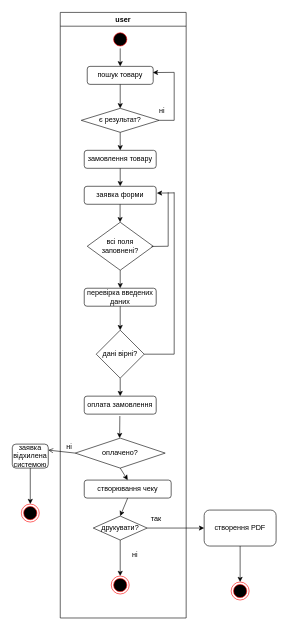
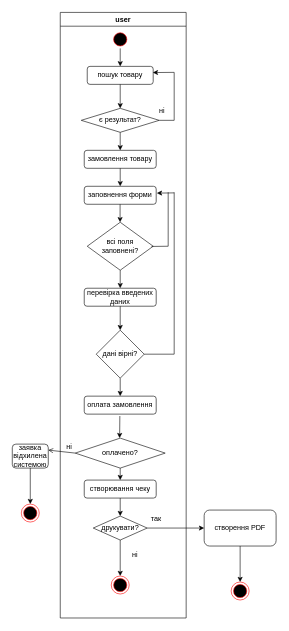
  <mxCell id="0" />
  <mxCell id="1" parent="0" />
  <mxCell id="2" value="user" style="swimlane;whiteSpace=wrap;html=1;startSize=23;" vertex="1" parent="1"><mxGeometry x="100" y="20" width="210" height="1010" as="geometry"><mxRectangle x="10" y="-1640" width="70" height="30" as="alternateBounds" /></mxGeometry></mxCell>
  <mxCell id="3" value="" style="ellipse;html=1;shape=startState;fillColor=#000000;strokeColor=#ff0000;" vertex="1" parent="2"><mxGeometry x="85" y="30" width="30" height="30" as="geometry" /></mxCell>
  <mxCell id="4" value="пошук товару" style="rounded=1;whiteSpace=wrap;html=1;" vertex="1" parent="2"><mxGeometry x="45" y="90" width="110" height="30" as="geometry" /></mxCell>
  <mxCell id="5" value="є результат?" style="rhombus;whiteSpace=wrap;html=1;" vertex="1" parent="2"><mxGeometry x="35" y="160" width="130" height="40" as="geometry" /></mxCell>
  <mxCell id="6" value="ні" style="text;html=1;strokeColor=none;fillColor=none;align=center;verticalAlign=middle;whiteSpace=wrap;rounded=0;" vertex="1" parent="2"><mxGeometry x="140" y="150" width="60" height="30" as="geometry" /></mxCell>
  <mxCell id="7" value="замовлення товару" style="rounded=1;whiteSpace=wrap;html=1;" vertex="1" parent="2"><mxGeometry x="40" y="230" width="120" height="30" as="geometry" /></mxCell>
- <mxCell id="8" value="заявка форми" style="rounded=1;whiteSpace=wrap;html=1;" vertex="1" parent="2"><mxGeometry x="40" y="290" width="120" height="30" as="geometry" /></mxCell>
+ <mxCell id="8" value="заповнення форми" style="rounded=1;whiteSpace=wrap;html=1;" vertex="1" parent="2"><mxGeometry x="40" y="290" width="120" height="30" as="geometry" /></mxCell>
  <mxCell id="9" value="" style="endArrow=classic;html=1;rounded=0;exitX=0.5;exitY=1;exitDx=0;exitDy=0;" edge="1" parent="2"><mxGeometry width="50" height="50" relative="1" as="geometry"><mxPoint x="100" y="260" as="sourcePoint" /><mxPoint x="100" y="290" as="targetPoint" /></mxGeometry></mxCell>
  <mxCell id="10" value="всі поля заповнені?" style="rhombus;whiteSpace=wrap;html=1;" vertex="1" parent="2"><mxGeometry x="45" y="350" width="110" height="80" as="geometry" /></mxCell>
  <mxCell id="11" value="" style="endArrow=classic;html=1;rounded=0;exitX=0.5;exitY=1;exitDx=0;exitDy=0;" edge="1" parent="2"><mxGeometry width="50" height="50" relative="1" as="geometry"><mxPoint x="99.79" y="320" as="sourcePoint" /><mxPoint x="99.79" y="350" as="targetPoint" /></mxGeometry></mxCell>
  <mxCell id="12" value="перевірка введених даних" style="rounded=1;whiteSpace=wrap;html=1;" vertex="1" parent="2"><mxGeometry x="40" y="460" width="120" height="30" as="geometry" /></mxCell>
  <mxCell id="13" value="дані вірні?" style="rhombus;whiteSpace=wrap;html=1;" vertex="1" parent="2"><mxGeometry x="60" y="530" width="80" height="80" as="geometry" /></mxCell>
  <mxCell id="14" value="оплата замовлення" style="rounded=1;whiteSpace=wrap;html=1;" vertex="1" parent="2"><mxGeometry x="40" y="640" width="120" height="30" as="geometry" /></mxCell>
  <mxCell id="15" value="оплачено?" style="rhombus;whiteSpace=wrap;html=1;" vertex="1" parent="2"><mxGeometry x="25" y="710" width="150" height="50" as="geometry" /></mxCell>
  <mxCell id="16" value="ні" style="text;html=1;strokeColor=none;fillColor=none;align=center;verticalAlign=middle;whiteSpace=wrap;rounded=0;" vertex="1" parent="2"><mxGeometry x="-15" y="710" width="60" height="30" as="geometry" /></mxCell>
- <mxCell id="17" value="створювання чеку" style="rounded=1;whiteSpace=wrap;html=1;" vertex="1" parent="2"><mxGeometry x="40" y="780" width="145" height="30" as="geometry" /></mxCell>
+ <mxCell id="17" value="створювання чеку" style="rounded=1;whiteSpace=wrap;html=1;" vertex="1" parent="2"><mxGeometry x="40" y="780" width="120" height="30" as="geometry" /></mxCell>
  <mxCell id="18" value="" style="endArrow=classic;html=1;rounded=0;exitX=0.5;exitY=1;exitDx=0;exitDy=0;entryX=0.5;entryY=0;entryDx=0;entryDy=0;" edge="1" parent="2" source="15" target="17"><mxGeometry width="50" height="50" relative="1" as="geometry"><mxPoint x="90" y="850" as="sourcePoint" /><mxPoint x="140" y="800" as="targetPoint" /></mxGeometry></mxCell>
  <mxCell id="19" value="друкувати?" style="rhombus;whiteSpace=wrap;html=1;" vertex="1" parent="2"><mxGeometry x="55" y="840" width="90" height="40" as="geometry" /></mxCell>
  <mxCell id="20" value="так" style="text;html=1;strokeColor=none;fillColor=none;align=center;verticalAlign=middle;whiteSpace=wrap;rounded=0;" vertex="1" parent="2"><mxGeometry x="130" y="830" width="60" height="30" as="geometry" /></mxCell>
  <mxCell id="21" value="" style="ellipse;html=1;shape=endState;fillColor=#000000;strokeColor=#ff0000;" vertex="1" parent="2"><mxGeometry x="85" y="940" width="30" height="30" as="geometry" /></mxCell>
  <mxCell id="22" value="" style="endArrow=classic;html=1;rounded=0;exitX=0.5;exitY=1;exitDx=0;exitDy=0;entryX=0.5;entryY=0;entryDx=0;entryDy=0;" edge="1" parent="2" target="21"><mxGeometry width="50" height="50" relative="1" as="geometry"><mxPoint x="100" y="880" as="sourcePoint" /><mxPoint x="290" y="920" as="targetPoint" /></mxGeometry></mxCell>
  <mxCell id="23" value="ні" style="text;html=1;strokeColor=none;fillColor=none;align=center;verticalAlign=middle;whiteSpace=wrap;rounded=0;" vertex="1" parent="2"><mxGeometry x="95" y="890" width="60" height="30" as="geometry" /></mxCell>
  <mxCell id="24" value="" style="endArrow=classic;html=1;rounded=0;exitX=0.5;exitY=1;exitDx=0;exitDy=0;entryX=0.5;entryY=0;entryDx=0;entryDy=0;" edge="1" parent="2" source="3" target="4"><mxGeometry width="50" height="50" relative="1" as="geometry"><mxPoint x="90" y="190" as="sourcePoint" /><mxPoint x="140" y="140" as="targetPoint" /></mxGeometry></mxCell>
  <mxCell id="25" value="" style="endArrow=classic;html=1;rounded=0;exitX=0.5;exitY=1;exitDx=0;exitDy=0;" edge="1" parent="1" source="4"><mxGeometry width="50" height="50" relative="1" as="geometry"><mxPoint x="280" y="240" as="sourcePoint" /><mxPoint x="200" y="180" as="targetPoint" /></mxGeometry></mxCell>
  <mxCell id="26" value="" style="endArrow=none;html=1;rounded=0;exitX=1;exitY=0.5;exitDx=0;exitDy=0;" edge="1" parent="1" source="5"><mxGeometry width="50" height="50" relative="1" as="geometry"><mxPoint x="280" y="240" as="sourcePoint" /><mxPoint x="290" y="200" as="targetPoint" /></mxGeometry></mxCell>
  <mxCell id="27" value="" style="endArrow=none;html=1;rounded=0;" edge="1" parent="1"><mxGeometry width="50" height="50" relative="1" as="geometry"><mxPoint x="290" y="200" as="sourcePoint" /><mxPoint x="290" y="120" as="targetPoint" /></mxGeometry></mxCell>
  <mxCell id="28" value="" style="endArrow=classic;html=1;rounded=0;entryX=0.994;entryY=0.344;entryDx=0;entryDy=0;entryPerimeter=0;" edge="1" parent="1" target="4"><mxGeometry width="50" height="50" relative="1" as="geometry"><mxPoint x="290" y="120" as="sourcePoint" /><mxPoint x="330" y="190" as="targetPoint" /></mxGeometry></mxCell>
  <mxCell id="29" value="" style="endArrow=classic;html=1;rounded=0;exitX=0.5;exitY=1;exitDx=0;exitDy=0;" edge="1" parent="1" source="5"><mxGeometry width="50" height="50" relative="1" as="geometry"><mxPoint x="270" y="280" as="sourcePoint" /><mxPoint x="200" y="250" as="targetPoint" /></mxGeometry></mxCell>
  <mxCell id="30" value="" style="endArrow=classic;html=1;rounded=0;exitX=0.5;exitY=1;exitDx=0;exitDy=0;" edge="1" parent="1" source="10"><mxGeometry width="50" height="50" relative="1" as="geometry"><mxPoint x="270" y="500" as="sourcePoint" /><mxPoint x="200" y="480" as="targetPoint" /></mxGeometry></mxCell>
  <mxCell id="31" value="" style="endArrow=classic;html=1;rounded=0;exitX=0.5;exitY=1;exitDx=0;exitDy=0;" edge="1" parent="1" source="12"><mxGeometry width="50" height="50" relative="1" as="geometry"><mxPoint x="270" y="550" as="sourcePoint" /><mxPoint x="200" y="550" as="targetPoint" /></mxGeometry></mxCell>
  <mxCell id="32" value="" style="endArrow=none;html=1;rounded=0;exitX=1;exitY=0.5;exitDx=0;exitDy=0;" edge="1" parent="1" source="13"><mxGeometry width="50" height="50" relative="1" as="geometry"><mxPoint x="270" y="550" as="sourcePoint" /><mxPoint x="290" y="590" as="targetPoint" /></mxGeometry></mxCell>
  <mxCell id="33" value="" style="endArrow=none;html=1;rounded=0;" edge="1" parent="1"><mxGeometry width="50" height="50" relative="1" as="geometry"><mxPoint x="290" y="590" as="sourcePoint" /><mxPoint x="290" y="320" as="targetPoint" /></mxGeometry></mxCell>
  <mxCell id="34" value="" style="endArrow=classic;html=1;rounded=0;entryX=1.009;entryY=0.38;entryDx=0;entryDy=0;entryPerimeter=0;" edge="1" parent="1" target="8"><mxGeometry width="50" height="50" relative="1" as="geometry"><mxPoint x="290" y="321" as="sourcePoint" /><mxPoint x="320" y="360" as="targetPoint" /></mxGeometry></mxCell>
  <mxCell id="35" value="" style="endArrow=none;html=1;rounded=0;exitX=0.975;exitY=0.504;exitDx=0;exitDy=0;exitPerimeter=0;" edge="1" parent="1" source="10"><mxGeometry width="50" height="50" relative="1" as="geometry"><mxPoint x="260" y="410" as="sourcePoint" /><mxPoint x="280" y="410" as="targetPoint" /></mxGeometry></mxCell>
  <mxCell id="36" value="" style="endArrow=none;html=1;rounded=0;" edge="1" parent="1"><mxGeometry width="50" height="50" relative="1" as="geometry"><mxPoint x="280" y="410" as="sourcePoint" /><mxPoint x="280" y="320" as="targetPoint" /></mxGeometry></mxCell>
  <mxCell id="37" value="" style="endArrow=classic;html=1;rounded=0;exitX=0.5;exitY=1;exitDx=0;exitDy=0;" edge="1" parent="1" source="13"><mxGeometry width="50" height="50" relative="1" as="geometry"><mxPoint x="270" y="680" as="sourcePoint" /><mxPoint x="200" y="660" as="targetPoint" /></mxGeometry></mxCell>
  <mxCell id="38" value="" style="endArrow=classic;html=1;rounded=0;exitX=0.495;exitY=1.105;exitDx=0;exitDy=0;exitPerimeter=0;" edge="1" parent="1" source="14"><mxGeometry width="50" height="50" relative="1" as="geometry"><mxPoint x="270" y="800" as="sourcePoint" /><mxPoint x="199" y="730" as="targetPoint" /></mxGeometry></mxCell>
  <mxCell id="39" value="заявка&lt;br&gt;відхилена системою" style="rounded=1;whiteSpace=wrap;html=1;" vertex="1" parent="1"><mxGeometry x="20" y="740" width="60" height="40" as="geometry" /></mxCell>
  <mxCell id="40" value="" style="endArrow=open;html=1;rounded=0;exitX=0;exitY=0.5;exitDx=0;exitDy=0;entryX=1;entryY=0.25;entryDx=0;entryDy=0;" edge="1" parent="1" source="15" target="39"><mxGeometry width="50" height="50" relative="1" as="geometry"><mxPoint x="190" y="710" as="sourcePoint" /><mxPoint x="240" y="660" as="targetPoint" /></mxGeometry></mxCell>
  <mxCell id="41" value="" style="ellipse;html=1;shape=endState;fillColor=#000000;strokeColor=#ff0000;" vertex="1" parent="1"><mxGeometry x="35" y="840" width="30" height="30" as="geometry" /></mxCell>
  <mxCell id="42" value="" style="endArrow=classic;html=1;rounded=0;exitX=0.5;exitY=1;exitDx=0;exitDy=0;entryX=0.5;entryY=0;entryDx=0;entryDy=0;" edge="1" parent="1" source="39" target="41"><mxGeometry width="50" height="50" relative="1" as="geometry"><mxPoint x="190" y="870" as="sourcePoint" /><mxPoint x="240" y="820" as="targetPoint" /></mxGeometry></mxCell>
  <mxCell id="43" value="" style="endArrow=classic;html=1;rounded=0;exitX=0.5;exitY=1;exitDx=0;exitDy=0;" edge="1" parent="1" source="17"><mxGeometry width="50" height="50" relative="1" as="geometry"><mxPoint x="190" y="870" as="sourcePoint" /><mxPoint x="200" y="860" as="targetPoint" /></mxGeometry></mxCell>
  <mxCell id="44" value="" style="endArrow=classic;html=1;rounded=0;exitX=0.25;exitY=1;exitDx=0;exitDy=0;" edge="1" parent="1" source="20"><mxGeometry width="50" height="50" relative="1" as="geometry"><mxPoint x="250" y="880" as="sourcePoint" /><mxPoint x="340" y="880" as="targetPoint" /></mxGeometry></mxCell>
  <mxCell id="45" value="створення PDF" style="rounded=1;whiteSpace=wrap;html=1;" vertex="1" parent="1"><mxGeometry x="340" y="850" width="120" height="60" as="geometry" /></mxCell>
  <mxCell id="46" value="" style="ellipse;html=1;shape=endState;fillColor=#000000;strokeColor=#ff0000;" vertex="1" parent="1"><mxGeometry x="385" y="970" width="30" height="30" as="geometry" /></mxCell>
  <mxCell id="47" value="" style="endArrow=classic;html=1;rounded=0;exitX=0.5;exitY=1;exitDx=0;exitDy=0;entryX=0.5;entryY=0;entryDx=0;entryDy=0;" edge="1" parent="1" target="46"><mxGeometry width="50" height="50" relative="1" as="geometry"><mxPoint x="400" y="910" as="sourcePoint" /><mxPoint x="590" y="950" as="targetPoint" /></mxGeometry></mxCell>
